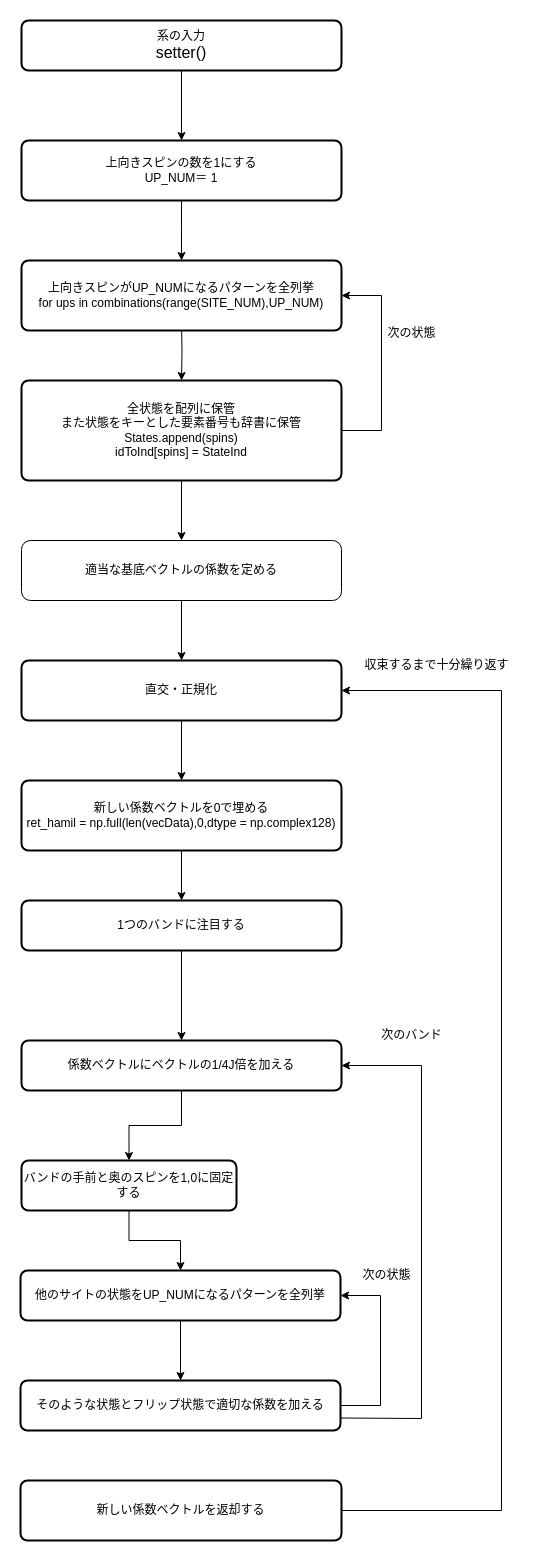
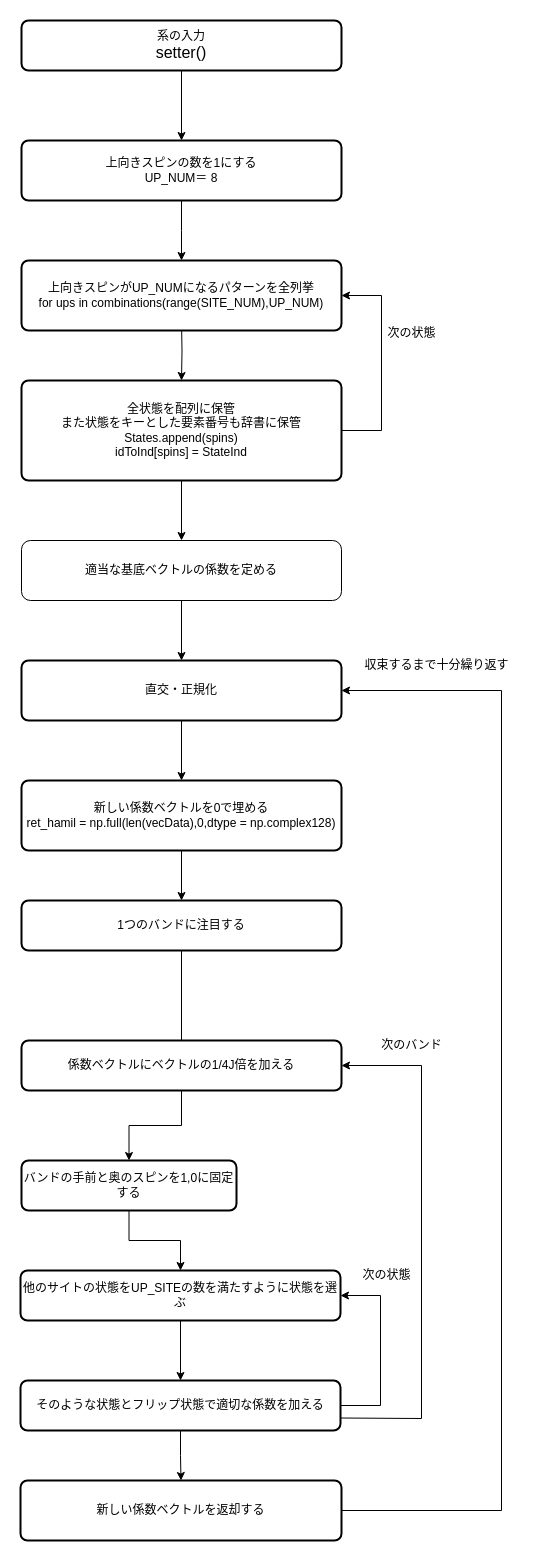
  <mxCell id="0" />
  <mxCell id="1" parent="0" />
  <mxCell id="2" value="" style="edgeStyle=orthogonalEdgeStyle;rounded=0;orthogonalLoop=1;jettySize=auto;html=1;" edge="1" parent="1" source="3" target="5"><mxGeometry relative="1" as="geometry" /></mxCell>
  <mxCell id="3" value="&lt;font style=&quot;font-size: 12px;&quot;&gt;系の入力&lt;/font&gt;&lt;div&gt;&lt;font size=&quot;3&quot;&gt;setter()&lt;/font&gt;&lt;/div&gt;" style="rounded=1;whiteSpace=wrap;html=1;absoluteArcSize=1;arcSize=14;strokeWidth=2;" vertex="1" parent="1"><mxGeometry x="21" y="20" width="320" height="50" as="geometry" /></mxCell>
  <mxCell id="4" value="" style="edgeStyle=orthogonalEdgeStyle;rounded=0;orthogonalLoop=1;jettySize=auto;html=1;" edge="1" parent="1" source="5"><mxGeometry relative="1" as="geometry"><mxPoint x="181" y="260" as="targetPoint" /></mxGeometry></mxCell>
- <mxCell id="5" value="上向きスピンの数を&lt;span style=&quot;background-color: initial;&quot;&gt;1にする&lt;/span&gt;&lt;div&gt;&lt;div&gt;UP_NUM＝ 1&lt;/div&gt;&lt;/div&gt;" style="rounded=1;whiteSpace=wrap;html=1;absoluteArcSize=1;arcSize=14;strokeWidth=2;" vertex="1" parent="1"><mxGeometry x="21" y="140" width="320" height="60" as="geometry" /></mxCell>
+ <mxCell id="5" value="上向きスピンの数を&lt;span style=&quot;background-color: initial;&quot;&gt;1にする&lt;/span&gt;&lt;div&gt;&lt;div&gt;UP_NUM＝ 8&lt;/div&gt;&lt;/div&gt;" style="rounded=1;whiteSpace=wrap;html=1;absoluteArcSize=1;arcSize=14;strokeWidth=2;" vertex="1" parent="1"><mxGeometry x="21" y="140" width="320" height="60" as="geometry" /></mxCell>
  <mxCell id="6" value="" style="edgeStyle=orthogonalEdgeStyle;rounded=0;orthogonalLoop=1;jettySize=auto;html=1;" edge="1" parent="1" target="8"><mxGeometry relative="1" as="geometry"><mxPoint x="181" y="320" as="sourcePoint" /></mxGeometry></mxCell>
  <mxCell id="7" value="" style="edgeStyle=orthogonalEdgeStyle;rounded=0;orthogonalLoop=1;jettySize=auto;html=1;" edge="1" parent="1" source="8" target="13"><mxGeometry relative="1" as="geometry" /></mxCell>
  <mxCell id="8" value="全状態を配列に保管&lt;div&gt;また状態をキーとした要素番号も辞書に保管&lt;/div&gt;&lt;div&gt;&lt;div&gt;States.append(spins)&lt;/div&gt;&lt;div&gt;&lt;span style=&quot;background-color: initial;&quot;&gt;idToInd[spins] = StateInd&lt;/span&gt;&lt;/div&gt;&lt;/div&gt;" style="rounded=1;whiteSpace=wrap;html=1;absoluteArcSize=1;arcSize=14;strokeWidth=2;" vertex="1" parent="1"><mxGeometry x="21" y="380" width="320" height="100" as="geometry" /></mxCell>
  <mxCell id="9" value="上向きスピンがUP_NUMになるパターンを全列挙&lt;div&gt;for ups in combinations(range(SITE_NUM),UP_NUM)&lt;/div&gt;" style="rounded=1;whiteSpace=wrap;html=1;absoluteArcSize=1;arcSize=14;strokeWidth=2;" vertex="1" parent="1"><mxGeometry x="21" y="260" width="320" height="70" as="geometry" /></mxCell>
  <mxCell id="10" value="" style="endArrow=classic;html=1;rounded=0;exitX=1;exitY=0.5;exitDx=0;exitDy=0;entryX=1;entryY=0.5;entryDx=0;entryDy=0;" edge="1" parent="1" source="8" target="9"><mxGeometry width="50" height="50" relative="1" as="geometry"><mxPoint x="291" y="440" as="sourcePoint" /><mxPoint x="341" y="390" as="targetPoint" /><Array as="points"><mxPoint x="381" y="430" /><mxPoint x="381" y="295" /></Array></mxGeometry></mxCell>
  <mxCell id="11" value="次の状態" style="text;html=1;align=center;verticalAlign=middle;resizable=0;points=[];autosize=1;strokeColor=none;fillColor=none;" vertex="1" parent="1"><mxGeometry x="376" y="318" width="70" height="30" as="geometry" /></mxCell>
  <mxCell id="12" value="" style="edgeStyle=orthogonalEdgeStyle;rounded=0;orthogonalLoop=1;jettySize=auto;html=1;" edge="1" parent="1" source="13" target="15"><mxGeometry relative="1" as="geometry" /></mxCell>
  <mxCell id="13" value="適当な基底ベクトルの係数を定める" style="rounded=1;whiteSpace=wrap;html=1;" vertex="1" parent="1"><mxGeometry x="21" y="540" width="320" height="60" as="geometry" /></mxCell>
  <mxCell id="14" value="" style="edgeStyle=orthogonalEdgeStyle;rounded=0;orthogonalLoop=1;jettySize=auto;html=1;" edge="1" parent="1" source="15" target="17"><mxGeometry relative="1" as="geometry" /></mxCell>
  <mxCell id="15" value="直交・正規化" style="rounded=1;whiteSpace=wrap;html=1;absoluteArcSize=1;arcSize=14;strokeWidth=2;" vertex="1" parent="1"><mxGeometry x="21" y="660" width="320" height="60" as="geometry" /></mxCell>
  <mxCell id="16" value="" style="edgeStyle=orthogonalEdgeStyle;rounded=0;orthogonalLoop=1;jettySize=auto;html=1;" edge="1" parent="1" source="17" target="19"><mxGeometry relative="1" as="geometry" /></mxCell>
  <mxCell id="17" value="新しい係数ベクトルを0で埋める&lt;div&gt;ret_hamil = np.full(len(vecData),0,dtype = np.complex128)&lt;br&gt;&lt;/div&gt;" style="rounded=1;whiteSpace=wrap;html=1;absoluteArcSize=1;arcSize=14;strokeWidth=2;" vertex="1" parent="1"><mxGeometry x="21" y="780" width="320" height="70" as="geometry" /></mxCell>
- <mxCell id="18" value="" style="edgeStyle=orthogonalEdgeStyle;rounded=0;orthogonalLoop=1;jettySize=auto;html=1;" edge="1" parent="1" source="19" target="21"><mxGeometry relative="1" as="geometry" /></mxCell>
+ <mxCell id="18" value="" style="edgeStyle=orthogonalEdgeStyle;rounded=0;orthogonalLoop=1;jettySize=auto;html=1;endArrow=none;" edge="1" parent="1" source="19" target="21"><mxGeometry relative="1" as="geometry" /></mxCell>
  <mxCell id="19" value="1つのバンドに注目する" style="rounded=1;whiteSpace=wrap;html=1;absoluteArcSize=1;arcSize=14;strokeWidth=2;" vertex="1" parent="1"><mxGeometry x="21" y="900" width="320" height="50" as="geometry" /></mxCell>
  <mxCell id="20" value="" style="edgeStyle=orthogonalEdgeStyle;rounded=0;orthogonalLoop=1;jettySize=auto;html=1;" edge="1" parent="1" source="21" target="22"><mxGeometry relative="1" as="geometry" /></mxCell>
  <mxCell id="21" value="係数ベクトルにベクトルの1/4J倍を加える" style="rounded=1;whiteSpace=wrap;html=1;absoluteArcSize=1;arcSize=14;strokeWidth=2;" vertex="1" parent="1"><mxGeometry x="21" y="1040" width="320" height="50" as="geometry" /></mxCell>
  <mxCell id="22" value="バンドの手前と奥のスピンを1,0に固定する" style="rounded=1;whiteSpace=wrap;html=1;absoluteArcSize=1;arcSize=14;strokeWidth=2;" vertex="1" parent="1"><mxGeometry x="21" y="1160" width="215" height="50" as="geometry" /></mxCell>
  <mxCell id="23" value="" style="edgeStyle=orthogonalEdgeStyle;rounded=0;orthogonalLoop=1;jettySize=auto;html=1;exitX=0.5;exitY=1;exitDx=0;exitDy=0;" edge="1" parent="1" source="22" target="25"><mxGeometry relative="1" as="geometry"><mxPoint x="176" y="1220" as="sourcePoint" /></mxGeometry></mxCell>
  <mxCell id="24" value="" style="edgeStyle=orthogonalEdgeStyle;rounded=0;orthogonalLoop=1;jettySize=auto;html=1;" edge="1" parent="1" source="25" target="27"><mxGeometry relative="1" as="geometry" /></mxCell>
- <mxCell id="25" value="他のサイトの状態をUP_NUMになるパターンを全列挙" style="rounded=1;whiteSpace=wrap;html=1;absoluteArcSize=1;arcSize=14;strokeWidth=2;" vertex="1" parent="1"><mxGeometry x="20" y="1270" width="320" height="50" as="geometry" /></mxCell>
+ <mxCell id="25" value="他のサイトの状態をUP_SITEの数を満たすように状態を選ぶ" style="rounded=1;whiteSpace=wrap;html=1;absoluteArcSize=1;arcSize=14;strokeWidth=2;" vertex="1" parent="1"><mxGeometry x="20" y="1270" width="320" height="50" as="geometry" /></mxCell>
+ <mxCell id="26" value="" style="edgeStyle=orthogonalEdgeStyle;rounded=0;orthogonalLoop=1;jettySize=auto;html=1;" edge="1" parent="1" source="27" target="32"><mxGeometry relative="1" as="geometry" /></mxCell>
  <mxCell id="27" value="そのような状態とフリップ状態で適切な係数を加える" style="rounded=1;whiteSpace=wrap;html=1;absoluteArcSize=1;arcSize=14;strokeWidth=2;" vertex="1" parent="1"><mxGeometry x="20" y="1380" width="320" height="50" as="geometry" /></mxCell>
  <mxCell id="28" value="" style="endArrow=classic;html=1;rounded=0;exitX=1;exitY=0.5;exitDx=0;exitDy=0;entryX=1;entryY=0.5;entryDx=0;entryDy=0;" edge="1" parent="1" source="27" target="25"><mxGeometry width="50" height="50" relative="1" as="geometry"><mxPoint x="460" y="1210" as="sourcePoint" /><mxPoint x="510" y="1160" as="targetPoint" /><Array as="points"><mxPoint x="380" y="1405" /><mxPoint x="380" y="1295" /></Array></mxGeometry></mxCell>
  <mxCell id="29" value="次の状態" style="text;html=1;align=center;verticalAlign=middle;resizable=0;points=[];autosize=1;strokeColor=none;fillColor=none;" vertex="1" parent="1"><mxGeometry x="351" y="1260" width="70" height="30" as="geometry" /></mxCell>
  <mxCell id="30" value="" style="endArrow=classic;html=1;rounded=0;exitX=1;exitY=0.75;exitDx=0;exitDy=0;entryX=1;entryY=0.5;entryDx=0;entryDy=0;" edge="1" parent="1" source="27" target="21"><mxGeometry width="50" height="50" relative="1" as="geometry"><mxPoint x="376" y="1534" as="sourcePoint" /><mxPoint x="461" y="1270" as="targetPoint" /><Array as="points"><mxPoint x="421" y="1418" /><mxPoint x="421" y="1065" /></Array></mxGeometry></mxCell>
- <mxCell id="31" value="次のバンド" style="text;html=1;align=center;verticalAlign=middle;resizable=0;points=[];autosize=1;strokeColor=none;fillColor=none;" vertex="1" parent="1"><mxGeometry x="371" y="1020" width="80" height="30" as="geometry" /></mxCell>
+ <mxCell id="31" value="次のバンド" style="text;html=1;align=center;verticalAlign=middle;resizable=0;points=[];autosize=1;strokeColor=none;fillColor=none;" vertex="1" parent="1"><mxGeometry x="371" y="1030" width="80" height="30" as="geometry" /></mxCell>
  <mxCell id="32" value="新しい係数ベクトルを返却する" style="rounded=1;whiteSpace=wrap;html=1;absoluteArcSize=1;arcSize=14;strokeWidth=2;" vertex="1" parent="1"><mxGeometry x="20" y="1480" width="321" height="60" as="geometry" /></mxCell>
  <mxCell id="33" value="" style="endArrow=classic;html=1;rounded=0;exitX=1;exitY=0.5;exitDx=0;exitDy=0;entryX=1;entryY=0.5;entryDx=0;entryDy=0;" edge="1" parent="1" source="32" target="15"><mxGeometry width="50" height="50" relative="1" as="geometry"><mxPoint x="201" y="1220" as="sourcePoint" /><mxPoint x="251" y="1170" as="targetPoint" /><Array as="points"><mxPoint x="501" y="1510" /><mxPoint x="501" y="690" /></Array></mxGeometry></mxCell>
  <mxCell id="34" value="収束するまで十分繰り返す" style="text;html=1;align=center;verticalAlign=middle;resizable=0;points=[];autosize=1;strokeColor=none;fillColor=none;" vertex="1" parent="1"><mxGeometry x="351" y="650" width="170" height="30" as="geometry" /></mxCell>
